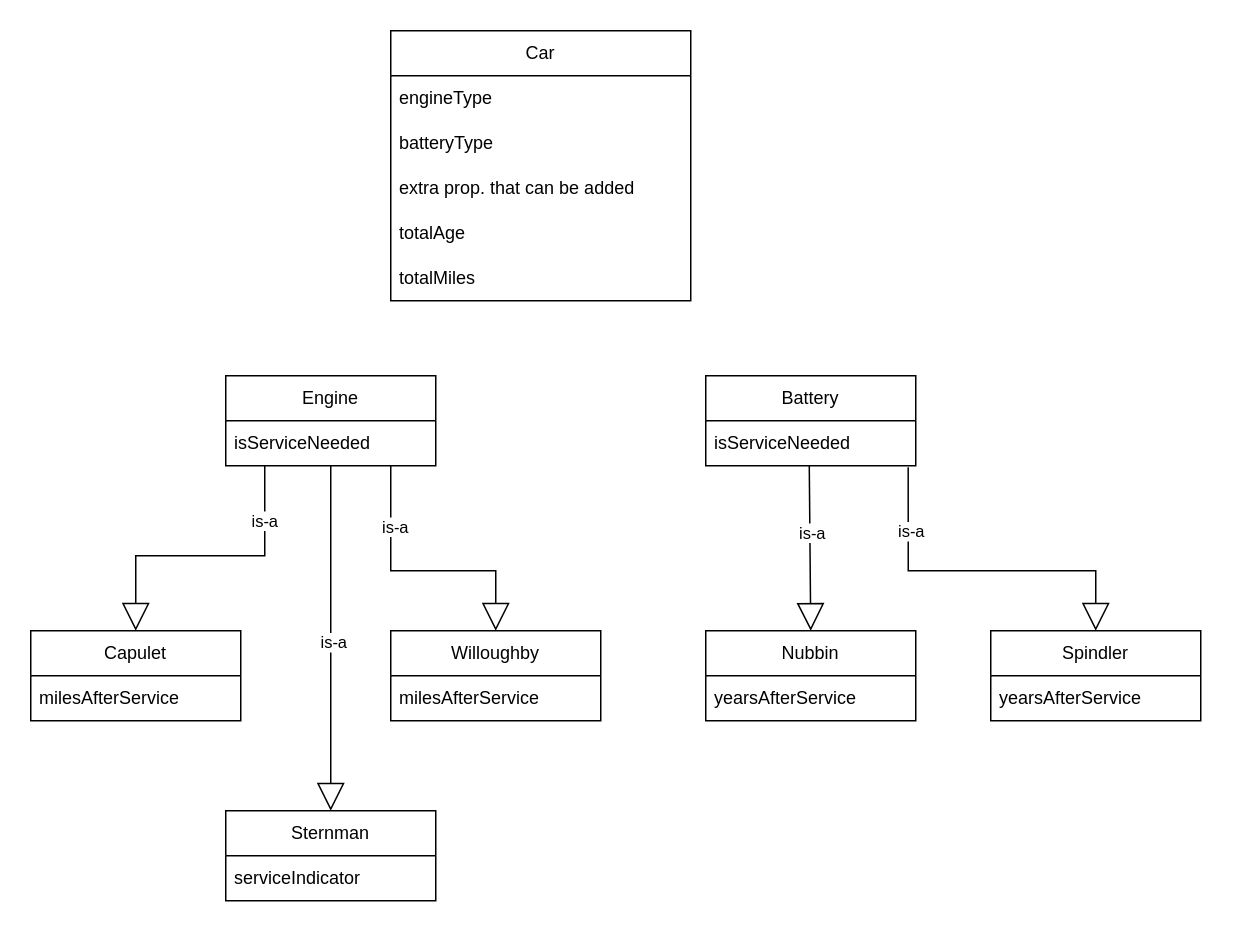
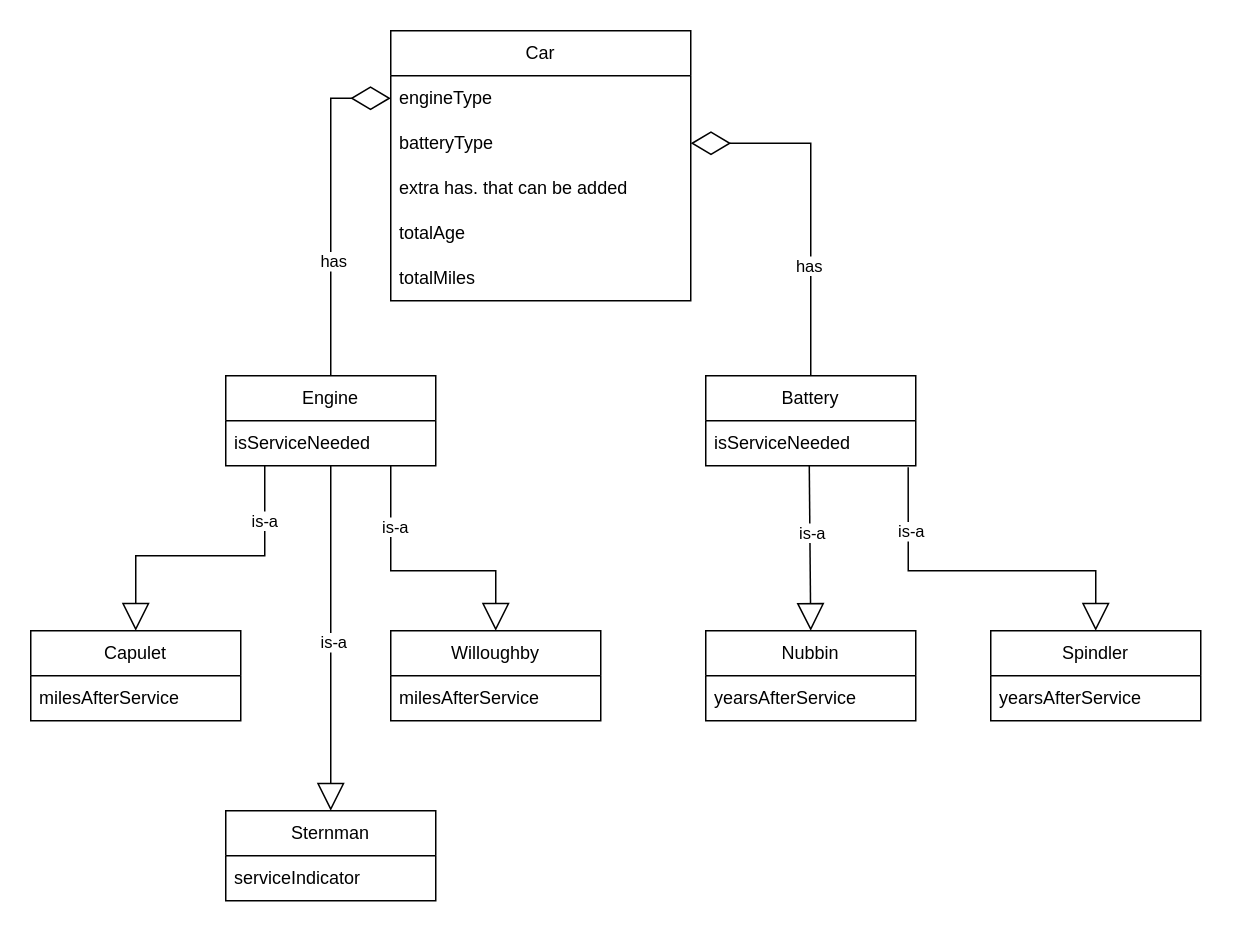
  <mxCell id="0" />
  <mxCell id="1" parent="0" />
  <mxCell id="2" value="Car" style="swimlane;fontStyle=0;childLayout=stackLayout;horizontal=1;startSize=30;horizontalStack=0;resizeParent=1;resizeParentMax=0;resizeLast=0;collapsible=1;marginBottom=0;whiteSpace=wrap;html=1;" parent="1" vertex="1"><mxGeometry x="260" y="20" width="200" height="180" as="geometry" /></mxCell>
  <mxCell id="3" value="engineType" style="text;strokeColor=none;fillColor=none;align=left;verticalAlign=middle;spacingLeft=4;spacingRight=4;overflow=hidden;points=[[0,0.5],[1,0.5]];portConstraint=eastwest;rotatable=0;whiteSpace=wrap;html=1;" parent="2" vertex="1"><mxGeometry y="30" width="200" height="30" as="geometry" /></mxCell>
  <mxCell id="4" value="batteryType" style="text;strokeColor=none;fillColor=none;align=left;verticalAlign=middle;spacingLeft=4;spacingRight=4;overflow=hidden;points=[[0,0.5],[1,0.5]];portConstraint=eastwest;rotatable=0;whiteSpace=wrap;html=1;" parent="2" vertex="1"><mxGeometry y="60" width="200" height="30" as="geometry" /></mxCell>
- <mxCell id="5" value="extra prop. that can be added" style="text;strokeColor=none;fillColor=none;align=left;verticalAlign=middle;spacingLeft=4;spacingRight=4;overflow=hidden;points=[[0,0.5],[1,0.5]];portConstraint=eastwest;rotatable=0;whiteSpace=wrap;html=1;" parent="2" vertex="1"><mxGeometry y="90" width="200" height="30" as="geometry" /></mxCell>
+ <mxCell id="5" value="extra has. that can be added" style="text;strokeColor=none;fillColor=none;align=left;verticalAlign=middle;spacingLeft=4;spacingRight=4;overflow=hidden;points=[[0,0.5],[1,0.5]];portConstraint=eastwest;rotatable=0;whiteSpace=wrap;html=1;" parent="2" vertex="1"><mxGeometry y="90" width="200" height="30" as="geometry" /></mxCell>
  <mxCell id="6" value="totalAge" style="text;strokeColor=none;fillColor=none;align=left;verticalAlign=middle;spacingLeft=4;spacingRight=4;overflow=hidden;points=[[0,0.5],[1,0.5]];portConstraint=eastwest;rotatable=0;whiteSpace=wrap;html=1;" parent="2" vertex="1"><mxGeometry y="120" width="200" height="30" as="geometry" /></mxCell>
  <mxCell id="7" value="totalMiles" style="text;strokeColor=none;fillColor=none;align=left;verticalAlign=middle;spacingLeft=4;spacingRight=4;overflow=hidden;points=[[0,0.5],[1,0.5]];portConstraint=eastwest;rotatable=0;whiteSpace=wrap;html=1;" parent="2" vertex="1"><mxGeometry y="150" width="200" height="30" as="geometry" /></mxCell>
  <mxCell id="8" value="Engine" style="swimlane;fontStyle=0;childLayout=stackLayout;horizontal=1;startSize=30;horizontalStack=0;resizeParent=1;resizeParentMax=0;resizeLast=0;collapsible=1;marginBottom=0;whiteSpace=wrap;html=1;" parent="1" vertex="1"><mxGeometry x="150" y="250" width="140" height="60" as="geometry" /></mxCell>
  <mxCell id="9" value="isServiceNeeded" style="text;strokeColor=none;fillColor=none;align=left;verticalAlign=middle;spacingLeft=4;spacingRight=4;overflow=hidden;points=[[0,0.5],[1,0.5]];portConstraint=eastwest;rotatable=0;whiteSpace=wrap;html=1;" parent="8" vertex="1"><mxGeometry y="30" width="140" height="30" as="geometry" /></mxCell>
  <mxCell id="10" value="Battery" style="swimlane;fontStyle=0;childLayout=stackLayout;horizontal=1;startSize=30;horizontalStack=0;resizeParent=1;resizeParentMax=0;resizeLast=0;collapsible=1;marginBottom=0;whiteSpace=wrap;html=1;" parent="1" vertex="1"><mxGeometry x="470" y="250" width="140" height="60" as="geometry" /></mxCell>
  <mxCell id="11" value="isServiceNeeded" style="text;strokeColor=none;fillColor=none;align=left;verticalAlign=middle;spacingLeft=4;spacingRight=4;overflow=hidden;points=[[0,0.5],[1,0.5]];portConstraint=eastwest;rotatable=0;whiteSpace=wrap;html=1;" parent="10" vertex="1"><mxGeometry y="30" width="140" height="30" as="geometry" /></mxCell>
+ <mxCell id="12" value="" style="endArrow=diamondThin;endFill=0;endSize=24;html=1;rounded=0;exitX=0.5;exitY=0;exitDx=0;exitDy=0;entryX=0;entryY=0.5;entryDx=0;entryDy=0;" parent="1" source="8" target="3" edge="1"><mxGeometry width="160" relative="1" as="geometry"><mxPoint x="320" y="410" as="sourcePoint" /><mxPoint x="480" y="410" as="targetPoint" /><Array as="points"><mxPoint x="220" y="220" /><mxPoint x="220" y="65" /></Array></mxGeometry></mxCell>
+ <mxCell id="13" value="has" style="edgeLabel;html=1;align=center;verticalAlign=middle;resizable=0;points=[];" parent="12" vertex="1" connectable="0"><mxGeometry x="-0.316" y="-1" relative="1" as="geometry"><mxPoint as="offset" /></mxGeometry></mxCell>
  <mxCell id="14" value="" style="endArrow=block;endSize=16;endFill=0;html=1;rounded=0;entryX=0.5;entryY=0;entryDx=0;entryDy=0;" parent="1" target="18" edge="1"><mxGeometry width="160" relative="1" as="geometry"><mxPoint x="176" y="310" as="sourcePoint" /><mxPoint x="210" y="480" as="targetPoint" /><Array as="points"><mxPoint x="176" y="370" /><mxPoint x="90" y="370" /></Array></mxGeometry></mxCell>
  <mxCell id="15" value="is-a" style="edgeLabel;html=1;align=center;verticalAlign=middle;resizable=0;points=[];" parent="14" vertex="1" connectable="0"><mxGeometry x="-0.633" y="-1" relative="1" as="geometry"><mxPoint as="offset" /></mxGeometry></mxCell>
+ <mxCell id="16" value="" style="endArrow=diamondThin;endFill=0;endSize=24;html=1;rounded=0;exitX=0.5;exitY=0;exitDx=0;exitDy=0;entryX=1;entryY=0.5;entryDx=0;entryDy=0;" parent="1" source="10" target="4" edge="1"><mxGeometry width="160" relative="1" as="geometry"><mxPoint x="180" y="270" as="sourcePoint" /><mxPoint x="370" y="190" as="targetPoint" /><Array as="points"><mxPoint x="540" y="95" /></Array></mxGeometry></mxCell>
+ <mxCell id="17" value="has" style="edgeLabel;html=1;align=center;verticalAlign=middle;resizable=0;points=[];" parent="16" vertex="1" connectable="0"><mxGeometry x="-0.37" y="2" relative="1" as="geometry"><mxPoint as="offset" /></mxGeometry></mxCell>
  <mxCell id="18" value="Capulet" style="swimlane;fontStyle=0;childLayout=stackLayout;horizontal=1;startSize=30;horizontalStack=0;resizeParent=1;resizeParentMax=0;resizeLast=0;collapsible=1;marginBottom=0;whiteSpace=wrap;html=1;" parent="1" vertex="1"><mxGeometry x="20" y="420" width="140" height="60" as="geometry" /></mxCell>
  <mxCell id="19" value="milesAfterService" style="text;strokeColor=none;fillColor=none;align=left;verticalAlign=middle;spacingLeft=4;spacingRight=4;overflow=hidden;points=[[0,0.5],[1,0.5]];portConstraint=eastwest;rotatable=0;whiteSpace=wrap;html=1;" parent="18" vertex="1"><mxGeometry y="30" width="140" height="30" as="geometry" /></mxCell>
  <mxCell id="20" value="Sternman" style="swimlane;fontStyle=0;childLayout=stackLayout;horizontal=1;startSize=30;horizontalStack=0;resizeParent=1;resizeParentMax=0;resizeLast=0;collapsible=1;marginBottom=0;whiteSpace=wrap;html=1;" parent="1" vertex="1"><mxGeometry x="150" y="540" width="140" height="60" as="geometry" /></mxCell>
  <mxCell id="21" value="serviceIndicator" style="text;strokeColor=none;fillColor=none;align=left;verticalAlign=middle;spacingLeft=4;spacingRight=4;overflow=hidden;points=[[0,0.5],[1,0.5]];portConstraint=eastwest;rotatable=0;whiteSpace=wrap;html=1;" parent="20" vertex="1"><mxGeometry y="30" width="140" height="30" as="geometry" /></mxCell>
  <mxCell id="22" value="Willoughby" style="swimlane;fontStyle=0;childLayout=stackLayout;horizontal=1;startSize=30;horizontalStack=0;resizeParent=1;resizeParentMax=0;resizeLast=0;collapsible=1;marginBottom=0;whiteSpace=wrap;html=1;" parent="1" vertex="1"><mxGeometry x="260" y="420" width="140" height="60" as="geometry" /></mxCell>
  <mxCell id="23" value="milesAfterService" style="text;strokeColor=none;fillColor=none;align=left;verticalAlign=middle;spacingLeft=4;spacingRight=4;overflow=hidden;points=[[0,0.5],[1,0.5]];portConstraint=eastwest;rotatable=0;whiteSpace=wrap;html=1;" parent="22" vertex="1"><mxGeometry y="30" width="140" height="30" as="geometry" /></mxCell>
  <mxCell id="24" value="" style="endArrow=block;endSize=16;endFill=0;html=1;rounded=0;entryX=0.5;entryY=0;entryDx=0;entryDy=0;" parent="1" target="20" edge="1"><mxGeometry width="160" relative="1" as="geometry"><mxPoint x="220" y="310" as="sourcePoint" /><mxPoint x="220" y="490" as="targetPoint" /></mxGeometry></mxCell>
  <mxCell id="25" value="is-a" style="edgeLabel;html=1;align=center;verticalAlign=middle;resizable=0;points=[];" parent="24" vertex="1" connectable="0"><mxGeometry x="0.017" y="1" relative="1" as="geometry"><mxPoint as="offset" /></mxGeometry></mxCell>
  <mxCell id="26" value="" style="endArrow=block;endSize=16;endFill=0;html=1;rounded=0;entryX=0.5;entryY=0;entryDx=0;entryDy=0;" parent="1" target="22" edge="1"><mxGeometry width="160" relative="1" as="geometry"><mxPoint x="260" y="310" as="sourcePoint" /><mxPoint x="100" y="430" as="targetPoint" /><Array as="points"><mxPoint x="260" y="380" /><mxPoint x="330" y="380" /></Array></mxGeometry></mxCell>
  <mxCell id="27" value="is-a" style="edgeLabel;html=1;align=center;verticalAlign=middle;resizable=0;points=[];" parent="26" vertex="1" connectable="0"><mxGeometry x="-0.556" y="2" relative="1" as="geometry"><mxPoint as="offset" /></mxGeometry></mxCell>
  <mxCell id="28" value="Nubbin" style="swimlane;fontStyle=0;childLayout=stackLayout;horizontal=1;startSize=30;horizontalStack=0;resizeParent=1;resizeParentMax=0;resizeLast=0;collapsible=1;marginBottom=0;whiteSpace=wrap;html=1;" parent="1" vertex="1"><mxGeometry x="470" y="420" width="140" height="60" as="geometry" /></mxCell>
  <mxCell id="29" value="yearsAfterService" style="text;strokeColor=none;fillColor=none;align=left;verticalAlign=middle;spacingLeft=4;spacingRight=4;overflow=hidden;points=[[0,0.5],[1,0.5]];portConstraint=eastwest;rotatable=0;whiteSpace=wrap;html=1;" parent="28" vertex="1"><mxGeometry y="30" width="140" height="30" as="geometry" /></mxCell>
  <mxCell id="30" value="Spindler" style="swimlane;fontStyle=0;childLayout=stackLayout;horizontal=1;startSize=30;horizontalStack=0;resizeParent=1;resizeParentMax=0;resizeLast=0;collapsible=1;marginBottom=0;whiteSpace=wrap;html=1;" parent="1" vertex="1"><mxGeometry x="660" y="420" width="140" height="60" as="geometry" /></mxCell>
  <mxCell id="31" value="yearsAfterService" style="text;strokeColor=none;fillColor=none;align=left;verticalAlign=middle;spacingLeft=4;spacingRight=4;overflow=hidden;points=[[0,0.5],[1,0.5]];portConstraint=eastwest;rotatable=0;whiteSpace=wrap;html=1;" parent="30" vertex="1"><mxGeometry y="30" width="140" height="30" as="geometry" /></mxCell>
  <mxCell id="32" value="" style="endArrow=block;endSize=16;endFill=0;html=1;rounded=0;entryX=0.5;entryY=0;entryDx=0;entryDy=0;exitX=0.493;exitY=1;exitDx=0;exitDy=0;exitPerimeter=0;" parent="1" source="11" target="28" edge="1"><mxGeometry width="160" relative="1" as="geometry"><mxPoint x="540" y="340" as="sourcePoint" /><mxPoint x="340" y="430" as="targetPoint" /><Array as="points" /></mxGeometry></mxCell>
  <mxCell id="33" value="is-a" style="edgeLabel;html=1;align=center;verticalAlign=middle;resizable=0;points=[];" parent="32" vertex="1" connectable="0"><mxGeometry x="-0.182" y="1" relative="1" as="geometry"><mxPoint as="offset" /></mxGeometry></mxCell>
  <mxCell id="34" value="" style="endArrow=block;endSize=16;endFill=0;html=1;rounded=0;entryX=0.5;entryY=0;entryDx=0;entryDy=0;exitX=0.964;exitY=1.033;exitDx=0;exitDy=0;exitPerimeter=0;" parent="1" source="11" target="30" edge="1"><mxGeometry width="160" relative="1" as="geometry"><mxPoint x="607" y="340" as="sourcePoint" /><mxPoint x="550" y="430" as="targetPoint" /><Array as="points"><mxPoint x="605" y="380" /><mxPoint x="730" y="380" /></Array></mxGeometry></mxCell>
  <mxCell id="35" value="is-a" style="edgeLabel;html=1;align=center;verticalAlign=middle;resizable=0;points=[];" parent="34" vertex="1" connectable="0"><mxGeometry x="-0.632" y="2" relative="1" as="geometry"><mxPoint as="offset" /></mxGeometry></mxCell>
